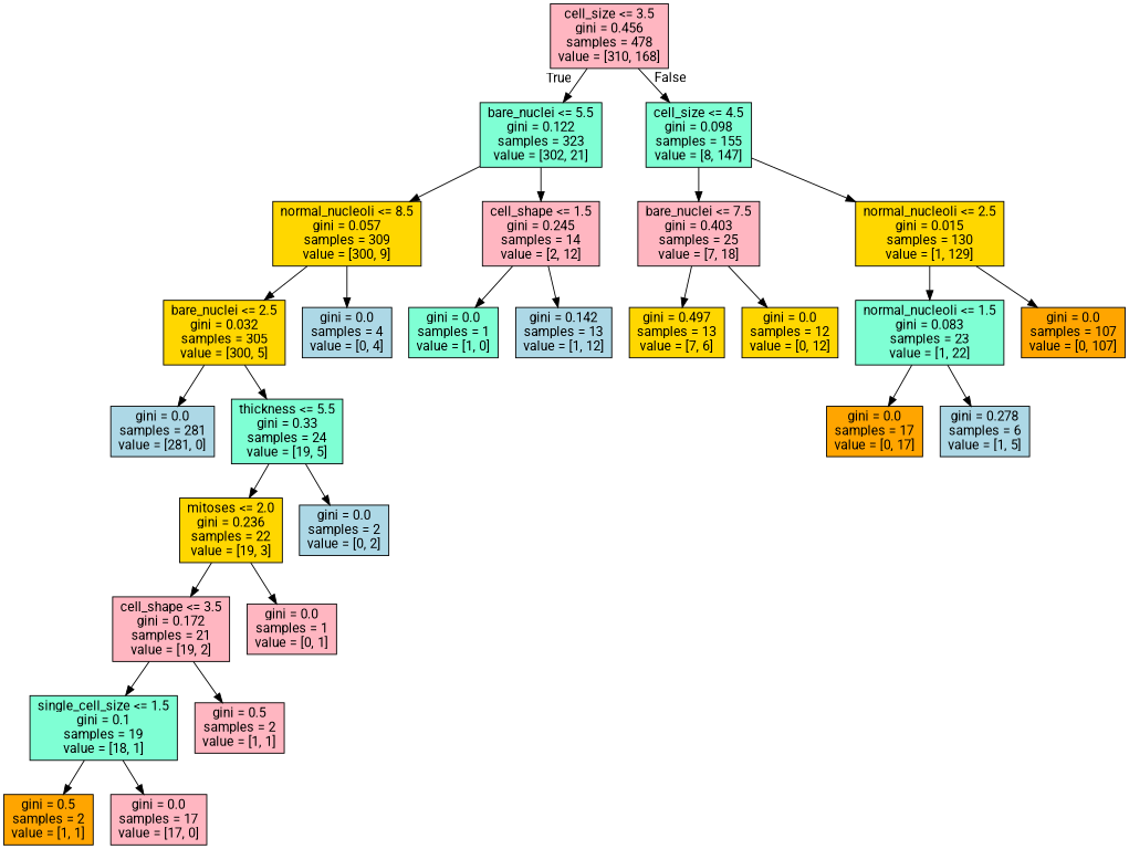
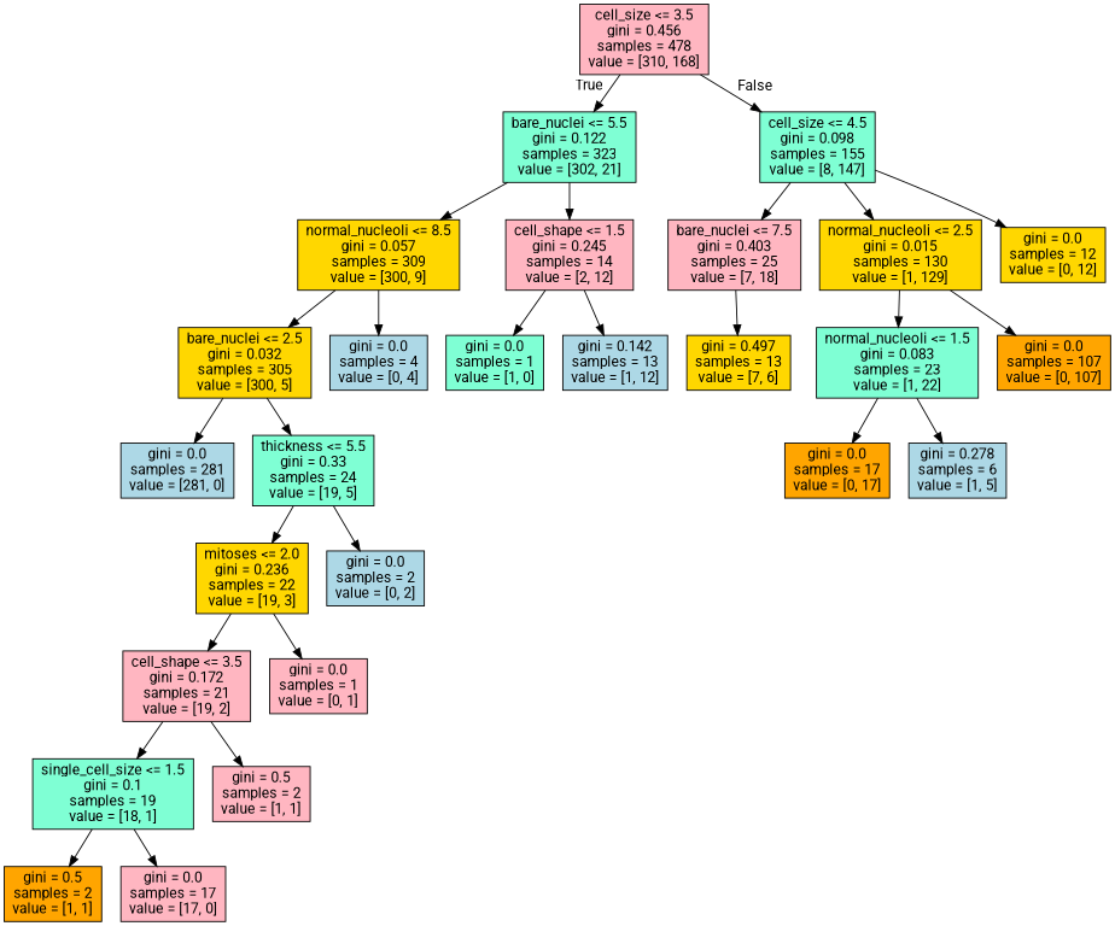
  digraph {
    fontname=Roboto
    node [fillcolor=lightpink fontname=Roboto shape=box style=filled]
    edge [fontname=Roboto]
    n1 [label="cell_size <= 3.5\ngini = 0.456\nsamples = 478\nvalue = [310, 168]"]
    n2 [fillcolor=aquamarine label="bare_nuclei <= 5.5\ngini = 0.122\nsamples = 323\nvalue = [302, 21]"]
    n3 [fillcolor=aquamarine label="cell_size <= 4.5\ngini = 0.098\nsamples = 155\nvalue = [8, 147]"]
    n4 [fillcolor=gold label="normal_nucleoli <= 8.5\ngini = 0.057\nsamples = 309\nvalue = [300, 9]"]
    n5 [label="cell_shape <= 1.5\ngini = 0.245\nsamples = 14\nvalue = [2, 12]"]
    n6 [label="bare_nuclei <= 7.5\ngini = 0.403\nsamples = 25\nvalue = [7, 18]"]
    n7 [fillcolor=gold label="normal_nucleoli <= 2.5\ngini = 0.015\nsamples = 130\nvalue = [1, 129]"]
    n8 [fillcolor=gold label="bare_nuclei <= 2.5\ngini = 0.032\nsamples = 305\nvalue = [300, 5]"]
    n9 [fillcolor=lightblue label="gini = 0.0\nsamples = 4\nvalue = [0, 4]"]
    n10 [fillcolor=aquamarine label="gini = 0.0\nsamples = 1\nvalue = [1, 0]"]
    n11 [fillcolor=lightblue label="gini = 0.142\nsamples = 13\nvalue = [1, 12]"]
    n12 [fillcolor=lightblue label="gini = 0.0\nsamples = 281\nvalue = [281, 0]"]
    n13 [fillcolor=aquamarine label="thickness <= 5.5\ngini = 0.33\nsamples = 24\nvalue = [19, 5]"]
    n14 [fillcolor=gold label="mitoses <= 2.0\ngini = 0.236\nsamples = 22\nvalue = [19, 3]"]
    n15 [fillcolor=lightblue label="gini = 0.0\nsamples = 2\nvalue = [0, 2]"]
    n16 [label="cell_shape <= 3.5\ngini = 0.172\nsamples = 21\nvalue = [19, 2]"]
    n17 [label="gini = 0.0\nsamples = 1\nvalue = [0, 1]"]
    n18 [fillcolor=aquamarine label="single_cell_size <= 1.5\ngini = 0.1\nsamples = 19\nvalue = [18, 1]"]
    n19 [label="gini = 0.5\nsamples = 2\nvalue = [1, 1]"]
    n20 [fillcolor=orange label="gini = 0.5\nsamples = 2\nvalue = [1, 1]"]
    n21 [label="gini = 0.0\nsamples = 17\nvalue = [17, 0]"]
    n22 [fillcolor=gold label="gini = 0.497\nsamples = 13\nvalue = [7, 6]"]
    n23 [fillcolor=gold label="gini = 0.0\nsamples = 12\nvalue = [0, 12]"]
    n24 [fillcolor=aquamarine label="normal_nucleoli <= 1.5\ngini = 0.083\nsamples = 23\nvalue = [1, 22]"]
    n25 [fillcolor=orange label="gini = 0.0\nsamples = 107\nvalue = [0, 107]"]
    n26 [fillcolor=orange label="gini = 0.0\nsamples = 17\nvalue = [0, 17]"]
    n27 [fillcolor=lightblue label="gini = 0.278\nsamples = 6\nvalue = [1, 5]"]
    n1 -> n2 [headlabel=True labelangle=45 labeldistance=2.5]
    n1 -> n3 [headlabel=False labelangle=-45 labeldistance=2.5]
    n2 -> n4
    n2 -> n5
    n3 -> n6
    n3 -> n7
    n4 -> n8
    n4 -> n9
    n5 -> n10
    n5 -> n11
    n6 -> n22
-   n6 -> n23
+   n3 -> n23
    n7 -> n24
    n7 -> n25
    n8 -> n12
    n8 -> n13
    n13 -> n14
    n13 -> n15
    n14 -> n16
    n14 -> n17
    n16 -> n18
    n16 -> n19
    n18 -> n20
    n18 -> n21
    n24 -> n26
    n24 -> n27
  }
